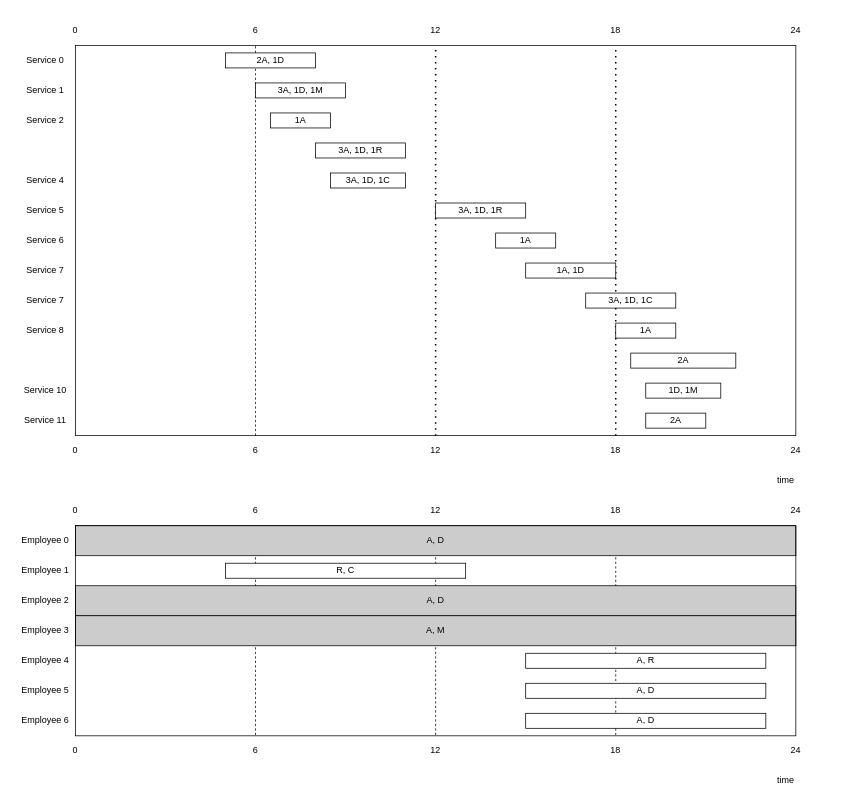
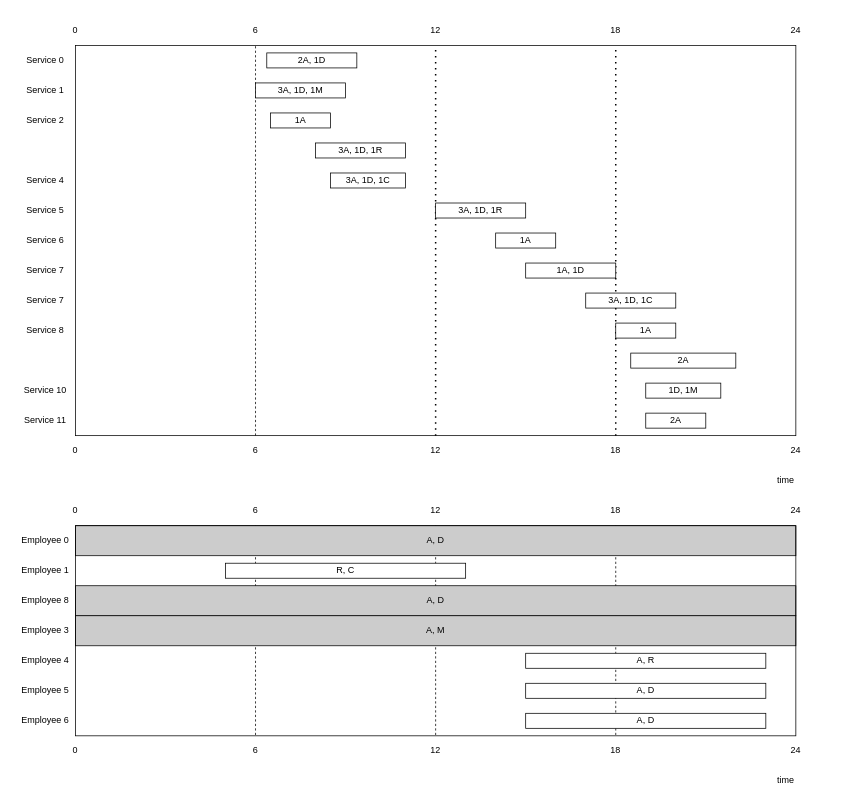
  <mxCell id="0" />
  <mxCell id="1" parent="0" />
  <mxCell id="2" style="edgeStyle=none;html=1;exitX=0.5;exitY=1;exitDx=0;exitDy=0;entryX=0.5;entryY=0;entryDx=0;entryDy=0;dashed=1;endArrow=none;endFill=0;" edge="1" parent="1" source="51" target="68"><mxGeometry relative="1" as="geometry" /></mxCell>
  <mxCell id="3" style="edgeStyle=none;html=1;exitX=0.5;exitY=1;exitDx=0;exitDy=0;entryX=0.5;entryY=0;entryDx=0;entryDy=0;dashed=1;endArrow=none;endFill=0;" edge="1" parent="1" source="49" target="66"><mxGeometry relative="1" as="geometry" /></mxCell>
  <mxCell id="4" style="edgeStyle=none;html=1;exitX=0.5;exitY=1;exitDx=0;exitDy=0;entryX=0.25;entryY=1;entryDx=0;entryDy=0;dashed=1;endArrow=none;endFill=0;" edge="1" parent="1" source="48" target="69"><mxGeometry relative="1" as="geometry" /></mxCell>
  <mxCell id="5" value="A, D" style="rounded=0;whiteSpace=wrap;html=1;fillColor=#CCCCCC;strokeColor=default;" vertex="1" parent="1"><mxGeometry x="100" y="780" width="960" height="40" as="geometry" /></mxCell>
  <mxCell id="6" value="A, M" style="rounded=0;whiteSpace=wrap;html=1;fillColor=#CCCCCC;strokeColor=default;" vertex="1" parent="1"><mxGeometry x="100" y="820" width="960" height="40" as="geometry" /></mxCell>
  <mxCell id="7" value="A, D" style="rounded=0;whiteSpace=wrap;html=1;fillColor=#CCCCCC;strokeColor=default;" vertex="1" parent="1"><mxGeometry x="100" y="700" width="960" height="40" as="geometry" /></mxCell>
  <mxCell id="8" value="" style="endArrow=none;dashed=1;html=1;entryX=0.5;entryY=1;entryDx=0;entryDy=0;exitX=0.25;exitY=1;exitDx=0;exitDy=0;" edge="1" parent="1" source="14" target="18"><mxGeometry width="50" height="50" relative="1" as="geometry"><mxPoint x="410" y="320" as="sourcePoint" /><mxPoint x="460" y="270" as="targetPoint" /></mxGeometry></mxCell>
  <mxCell id="9" value="Service 0" style="text;html=1;strokeColor=none;fillColor=none;align=center;verticalAlign=middle;whiteSpace=wrap;rounded=0;" vertex="1" parent="1"><mxGeometry y="60" width="80" height="40" as="geometry" x="20" /></mxCell>
  <mxCell id="10" value="Service 1" style="text;html=1;strokeColor=none;fillColor=none;align=center;verticalAlign=middle;whiteSpace=wrap;rounded=0;" vertex="1" parent="1"><mxGeometry y="100" width="80" height="40" as="geometry" x="20" /></mxCell>
  <mxCell id="11" value="Service 2" style="text;html=1;strokeColor=none;fillColor=none;align=center;verticalAlign=middle;whiteSpace=wrap;rounded=0;" vertex="1" parent="1"><mxGeometry y="140" width="80" height="40" as="geometry" x="20" /></mxCell>
  <mxCell id="12" value="Service 4" style="text;html=1;strokeColor=none;fillColor=none;align=center;verticalAlign=middle;whiteSpace=wrap;rounded=0;" vertex="1" parent="1"><mxGeometry y="220" width="80" height="40" as="geometry" x="20" /></mxCell>
  <mxCell id="13" value="Service 5" style="text;html=1;strokeColor=none;fillColor=none;align=center;verticalAlign=middle;whiteSpace=wrap;rounded=0;" vertex="1" parent="1"><mxGeometry y="260" width="80" height="40" as="geometry" x="20" /></mxCell>
  <mxCell id="14" value="" style="rounded=0;whiteSpace=wrap;html=1;fillColor=none;" vertex="1" parent="1"><mxGeometry x="100" y="60" width="960" height="520" as="geometry" /></mxCell>
- <mxCell id="15" value="2A, 1D" style="rounded=0;whiteSpace=wrap;html=1;" vertex="1" parent="1"><mxGeometry x="300" y="70" width="120" height="20" as="geometry" /></mxCell>
+ <mxCell id="15" value="2A, 1D" style="rounded=0;whiteSpace=wrap;html=1;" vertex="1" parent="1"><mxGeometry x="355" y="70" width="120" height="20" as="geometry" /></mxCell>
  <mxCell id="16" value="time" style="text;html=1;strokeColor=none;fillColor=none;align=right;verticalAlign=middle;whiteSpace=wrap;rounded=0;" vertex="1" parent="1"><mxGeometry x="980" y="620" width="80" height="40" as="geometry" /></mxCell>
  <mxCell id="17" value="0" style="text;html=1;strokeColor=none;fillColor=none;align=center;verticalAlign=middle;whiteSpace=wrap;rounded=0;" vertex="1" parent="1"><mxGeometry x="60" y="20" width="80" height="40" as="geometry" /></mxCell>
  <mxCell id="18" value="6" style="text;html=1;strokeColor=none;fillColor=none;align=center;verticalAlign=middle;whiteSpace=wrap;rounded=0;" vertex="1" parent="1"><mxGeometry x="300" y="20" width="80" height="40" as="geometry" /></mxCell>
  <mxCell id="19" value="12" style="text;html=1;strokeColor=none;fillColor=none;align=center;verticalAlign=middle;whiteSpace=wrap;rounded=0;" vertex="1" parent="1"><mxGeometry x="540" y="20" width="80" height="40" as="geometry" /></mxCell>
  <mxCell id="20" value="24" style="text;html=1;strokeColor=none;fillColor=none;align=center;verticalAlign=middle;whiteSpace=wrap;rounded=0;" vertex="1" parent="1"><mxGeometry x="1020" y="20" width="80" height="40" as="geometry" /></mxCell>
  <mxCell id="21" value="18" style="text;html=1;strokeColor=none;fillColor=none;align=center;verticalAlign=middle;whiteSpace=wrap;rounded=0;" vertex="1" parent="1"><mxGeometry x="780" y="20" width="80" height="40" as="geometry" /></mxCell>
  <mxCell id="22" value="" style="endArrow=none;dashed=1;html=1;dashPattern=1 3;strokeWidth=2;entryX=0.5;entryY=1;entryDx=0;entryDy=0;exitX=0.5;exitY=1;exitDx=0;exitDy=0;" edge="1" parent="1" source="14" target="19"><mxGeometry width="50" height="50" relative="1" as="geometry"><mxPoint x="410" y="320" as="sourcePoint" /><mxPoint x="460" y="270" as="targetPoint" /></mxGeometry></mxCell>
  <mxCell id="23" value="" style="endArrow=none;dashed=1;html=1;dashPattern=1 3;strokeWidth=2;entryX=0.5;entryY=1;entryDx=0;entryDy=0;exitX=0.75;exitY=1;exitDx=0;exitDy=0;" edge="1" parent="1" source="14" target="21"><mxGeometry width="50" height="50" relative="1" as="geometry"><mxPoint x="720" y="320" as="sourcePoint" /><mxPoint x="770" y="270" as="targetPoint" /></mxGeometry></mxCell>
  <mxCell id="24" value="3A, 1D, 1M" style="rounded=0;whiteSpace=wrap;html=1;" vertex="1" parent="1"><mxGeometry x="340" y="110" width="120" height="20" as="geometry" /></mxCell>
  <mxCell id="25" value="1A" style="rounded=0;whiteSpace=wrap;html=1;" vertex="1" parent="1"><mxGeometry x="360" y="150" width="80" height="20" as="geometry" /></mxCell>
  <mxCell id="26" value="3A, 1D, 1R" style="rounded=0;whiteSpace=wrap;html=1;" vertex="1" parent="1"><mxGeometry x="420" y="190" width="120" height="20" as="geometry" /></mxCell>
  <mxCell id="27" value="3A, 1D, 1C" style="rounded=0;whiteSpace=wrap;html=1;" vertex="1" parent="1"><mxGeometry x="440" y="230" width="100" height="20" as="geometry" /></mxCell>
  <mxCell id="28" value="3A, 1D, 1R" style="rounded=0;whiteSpace=wrap;html=1;" vertex="1" parent="1"><mxGeometry x="580" y="270" width="120" height="20" as="geometry" /></mxCell>
  <mxCell id="29" value="1A" style="rounded=0;whiteSpace=wrap;html=1;" vertex="1" parent="1"><mxGeometry x="660" y="310" width="80" height="20" as="geometry" /></mxCell>
  <mxCell id="30" value="1A, 1D" style="rounded=0;whiteSpace=wrap;html=1;" vertex="1" parent="1"><mxGeometry x="700" y="350" width="120" height="20" as="geometry" /></mxCell>
  <mxCell id="31" value="3A, 1D, 1C" style="rounded=0;whiteSpace=wrap;html=1;" vertex="1" parent="1"><mxGeometry x="780" y="390" width="120" height="20" as="geometry" /></mxCell>
  <mxCell id="32" value="1A" style="rounded=0;whiteSpace=wrap;html=1;" vertex="1" parent="1"><mxGeometry x="820" y="430" width="80" height="20" as="geometry" /></mxCell>
  <mxCell id="33" value="2A" style="rounded=0;whiteSpace=wrap;html=1;" vertex="1" parent="1"><mxGeometry x="840" y="470" width="140" height="20" as="geometry" /></mxCell>
  <mxCell id="34" value="2A" style="rounded=0;whiteSpace=wrap;html=1;" vertex="1" parent="1"><mxGeometry x="860" y="550" width="80" height="20" as="geometry" /></mxCell>
  <mxCell id="35" value="1D, 1M" style="rounded=0;whiteSpace=wrap;html=1;" vertex="1" parent="1"><mxGeometry x="860" y="510" width="100" height="20" as="geometry" /></mxCell>
  <mxCell id="36" value="Service 6" style="text;html=1;strokeColor=none;fillColor=none;align=center;verticalAlign=middle;whiteSpace=wrap;rounded=0;" vertex="1" parent="1"><mxGeometry y="300" width="80" height="40" as="geometry" x="20" /></mxCell>
  <mxCell id="37" value="Service 7" style="text;html=1;strokeColor=none;fillColor=none;align=center;verticalAlign=middle;whiteSpace=wrap;rounded=0;" vertex="1" parent="1"><mxGeometry y="340" width="80" height="40" as="geometry" x="20" /></mxCell>
  <mxCell id="38" value="Service 7" style="text;html=1;strokeColor=none;fillColor=none;align=center;verticalAlign=middle;whiteSpace=wrap;rounded=0;" vertex="1" parent="1"><mxGeometry y="380" width="80" height="40" as="geometry" x="20" /></mxCell>
  <mxCell id="39" value="Service 8" style="text;html=1;strokeColor=none;fillColor=none;align=center;verticalAlign=middle;whiteSpace=wrap;rounded=0;" vertex="1" parent="1"><mxGeometry y="420" width="80" height="40" as="geometry" x="20" /></mxCell>
  <mxCell id="40" value="Service 10" style="text;html=1;strokeColor=none;fillColor=none;align=center;verticalAlign=middle;whiteSpace=wrap;rounded=0;" vertex="1" parent="1"><mxGeometry y="500" width="80" height="40" as="geometry" x="20" /></mxCell>
  <mxCell id="41" value="Service 11" style="text;html=1;strokeColor=none;fillColor=none;align=center;verticalAlign=middle;whiteSpace=wrap;rounded=0;" vertex="1" parent="1"><mxGeometry y="540" width="80" height="40" as="geometry" x="20" /></mxCell>
  <mxCell id="42" value="0" style="text;html=1;strokeColor=none;fillColor=none;align=center;verticalAlign=middle;whiteSpace=wrap;rounded=0;" vertex="1" parent="1"><mxGeometry x="60" y="580" width="80" height="40" as="geometry" /></mxCell>
  <mxCell id="43" value="6" style="text;html=1;strokeColor=none;fillColor=none;align=center;verticalAlign=middle;whiteSpace=wrap;rounded=0;" vertex="1" parent="1"><mxGeometry x="300" y="580" width="80" height="40" as="geometry" /></mxCell>
  <mxCell id="44" value="12" style="text;html=1;strokeColor=none;fillColor=none;align=center;verticalAlign=middle;whiteSpace=wrap;rounded=0;" vertex="1" parent="1"><mxGeometry x="540" y="580" width="80" height="40" as="geometry" /></mxCell>
  <mxCell id="45" value="24" style="text;html=1;strokeColor=none;fillColor=none;align=center;verticalAlign=middle;whiteSpace=wrap;rounded=0;" vertex="1" parent="1"><mxGeometry x="1020" y="580" width="80" height="40" as="geometry" /></mxCell>
  <mxCell id="46" value="18" style="text;html=1;strokeColor=none;fillColor=none;align=center;verticalAlign=middle;whiteSpace=wrap;rounded=0;" vertex="1" parent="1"><mxGeometry x="780" y="580" width="80" height="40" as="geometry" /></mxCell>
  <mxCell id="47" value="0" style="text;html=1;strokeColor=none;fillColor=none;align=center;verticalAlign=middle;whiteSpace=wrap;rounded=0;" vertex="1" parent="1"><mxGeometry x="60" y="660" width="80" height="40" as="geometry" /></mxCell>
  <mxCell id="48" value="6" style="text;html=1;strokeColor=none;fillColor=none;align=center;verticalAlign=middle;whiteSpace=wrap;rounded=0;" vertex="1" parent="1"><mxGeometry x="300" y="660" width="80" height="40" as="geometry" /></mxCell>
  <mxCell id="49" value="12" style="text;html=1;strokeColor=none;fillColor=none;align=center;verticalAlign=middle;whiteSpace=wrap;rounded=0;" vertex="1" parent="1"><mxGeometry x="540" y="660" width="80" height="40" as="geometry" /></mxCell>
  <mxCell id="50" value="24" style="text;html=1;strokeColor=none;fillColor=none;align=center;verticalAlign=middle;whiteSpace=wrap;rounded=0;" vertex="1" parent="1"><mxGeometry x="1020" y="660" width="80" height="40" as="geometry" /></mxCell>
  <mxCell id="51" value="18" style="text;html=1;strokeColor=none;fillColor=none;align=center;verticalAlign=middle;whiteSpace=wrap;rounded=0;" vertex="1" parent="1"><mxGeometry x="780" y="660" width="80" height="40" as="geometry" /></mxCell>
  <mxCell id="52" value="Employee 0" style="text;html=1;strokeColor=none;fillColor=none;align=center;verticalAlign=middle;whiteSpace=wrap;rounded=0;" vertex="1" parent="1"><mxGeometry y="700" width="80" height="40" as="geometry" x="20" /></mxCell>
  <mxCell id="53" value="Employee 1" style="text;html=1;strokeColor=none;fillColor=none;align=center;verticalAlign=middle;whiteSpace=wrap;rounded=0;" vertex="1" parent="1"><mxGeometry y="740" width="80" height="40" as="geometry" x="20" /></mxCell>
  <mxCell id="54" value="R, C" style="rounded=0;whiteSpace=wrap;html=1;" vertex="1" parent="1"><mxGeometry x="300" y="750" width="320" height="20" as="geometry" /></mxCell>
- <mxCell id="55" value="Employee 2" style="text;html=1;strokeColor=none;fillColor=none;align=center;verticalAlign=middle;whiteSpace=wrap;rounded=0;" vertex="1" parent="1"><mxGeometry y="780" width="80" height="40" as="geometry" x="20" /></mxCell>
+ <mxCell id="55" value="Employee 8" style="text;html=1;strokeColor=none;fillColor=none;align=center;verticalAlign=middle;whiteSpace=wrap;rounded=0;" vertex="1" parent="1"><mxGeometry y="780" width="80" height="40" as="geometry" x="20" /></mxCell>
  <mxCell id="56" value="Employee 3" style="text;html=1;strokeColor=none;fillColor=none;align=center;verticalAlign=middle;whiteSpace=wrap;rounded=0;" vertex="1" parent="1"><mxGeometry y="820" width="80" height="40" as="geometry" x="20" /></mxCell>
  <mxCell id="57" value="A, R" style="rounded=0;whiteSpace=wrap;html=1;" vertex="1" parent="1"><mxGeometry x="700" y="870" width="320" height="20" as="geometry" /></mxCell>
  <mxCell id="58" value="Employee 4" style="text;html=1;strokeColor=none;fillColor=none;align=center;verticalAlign=middle;whiteSpace=wrap;rounded=0;" vertex="1" parent="1"><mxGeometry y="860" width="80" height="40" as="geometry" x="20" /></mxCell>
  <mxCell id="59" value="Employee 5" style="text;html=1;strokeColor=none;fillColor=none;align=center;verticalAlign=middle;whiteSpace=wrap;rounded=0;" vertex="1" parent="1"><mxGeometry y="900" width="80" height="40" as="geometry" x="20" /></mxCell>
  <mxCell id="60" value="A, D" style="rounded=0;whiteSpace=wrap;html=1;" vertex="1" parent="1"><mxGeometry x="700" y="910" width="320" height="20" as="geometry" /></mxCell>
  <mxCell id="61" value="Employee 6" style="text;html=1;strokeColor=none;fillColor=none;align=center;verticalAlign=middle;whiteSpace=wrap;rounded=0;" vertex="1" parent="1"><mxGeometry y="940" width="80" height="40" as="geometry" x="20" /></mxCell>
  <mxCell id="62" value="A, D" style="rounded=0;whiteSpace=wrap;html=1;" vertex="1" parent="1"><mxGeometry x="700" y="950" width="320" height="20" as="geometry" /></mxCell>
  <mxCell id="63" value="time" style="text;html=1;strokeColor=none;fillColor=none;align=right;verticalAlign=middle;whiteSpace=wrap;rounded=0;" vertex="1" parent="1"><mxGeometry x="980" y="1020" width="80" height="40" as="geometry" /></mxCell>
  <mxCell id="64" value="0" style="text;html=1;strokeColor=none;fillColor=none;align=center;verticalAlign=middle;whiteSpace=wrap;rounded=0;" vertex="1" parent="1"><mxGeometry x="60" y="980" width="80" height="40" as="geometry" /></mxCell>
  <mxCell id="65" value="6" style="text;html=1;strokeColor=none;fillColor=none;align=center;verticalAlign=middle;whiteSpace=wrap;rounded=0;" vertex="1" parent="1"><mxGeometry x="300" y="980" width="80" height="40" as="geometry" /></mxCell>
  <mxCell id="66" value="12" style="text;html=1;strokeColor=none;fillColor=none;align=center;verticalAlign=middle;whiteSpace=wrap;rounded=0;" vertex="1" parent="1"><mxGeometry x="540" y="980" width="80" height="40" as="geometry" /></mxCell>
  <mxCell id="67" value="24" style="text;html=1;strokeColor=none;fillColor=none;align=center;verticalAlign=middle;whiteSpace=wrap;rounded=0;" vertex="1" parent="1"><mxGeometry x="1020" y="980" width="80" height="40" as="geometry" /></mxCell>
  <mxCell id="68" value="18" style="text;html=1;strokeColor=none;fillColor=none;align=center;verticalAlign=middle;whiteSpace=wrap;rounded=0;" vertex="1" parent="1"><mxGeometry x="780" y="980" width="80" height="40" as="geometry" /></mxCell>
  <mxCell id="69" value="" style="rounded=0;whiteSpace=wrap;html=1;fillColor=none;" vertex="1" parent="1"><mxGeometry x="100" y="700" width="960" height="280" as="geometry" /></mxCell>
